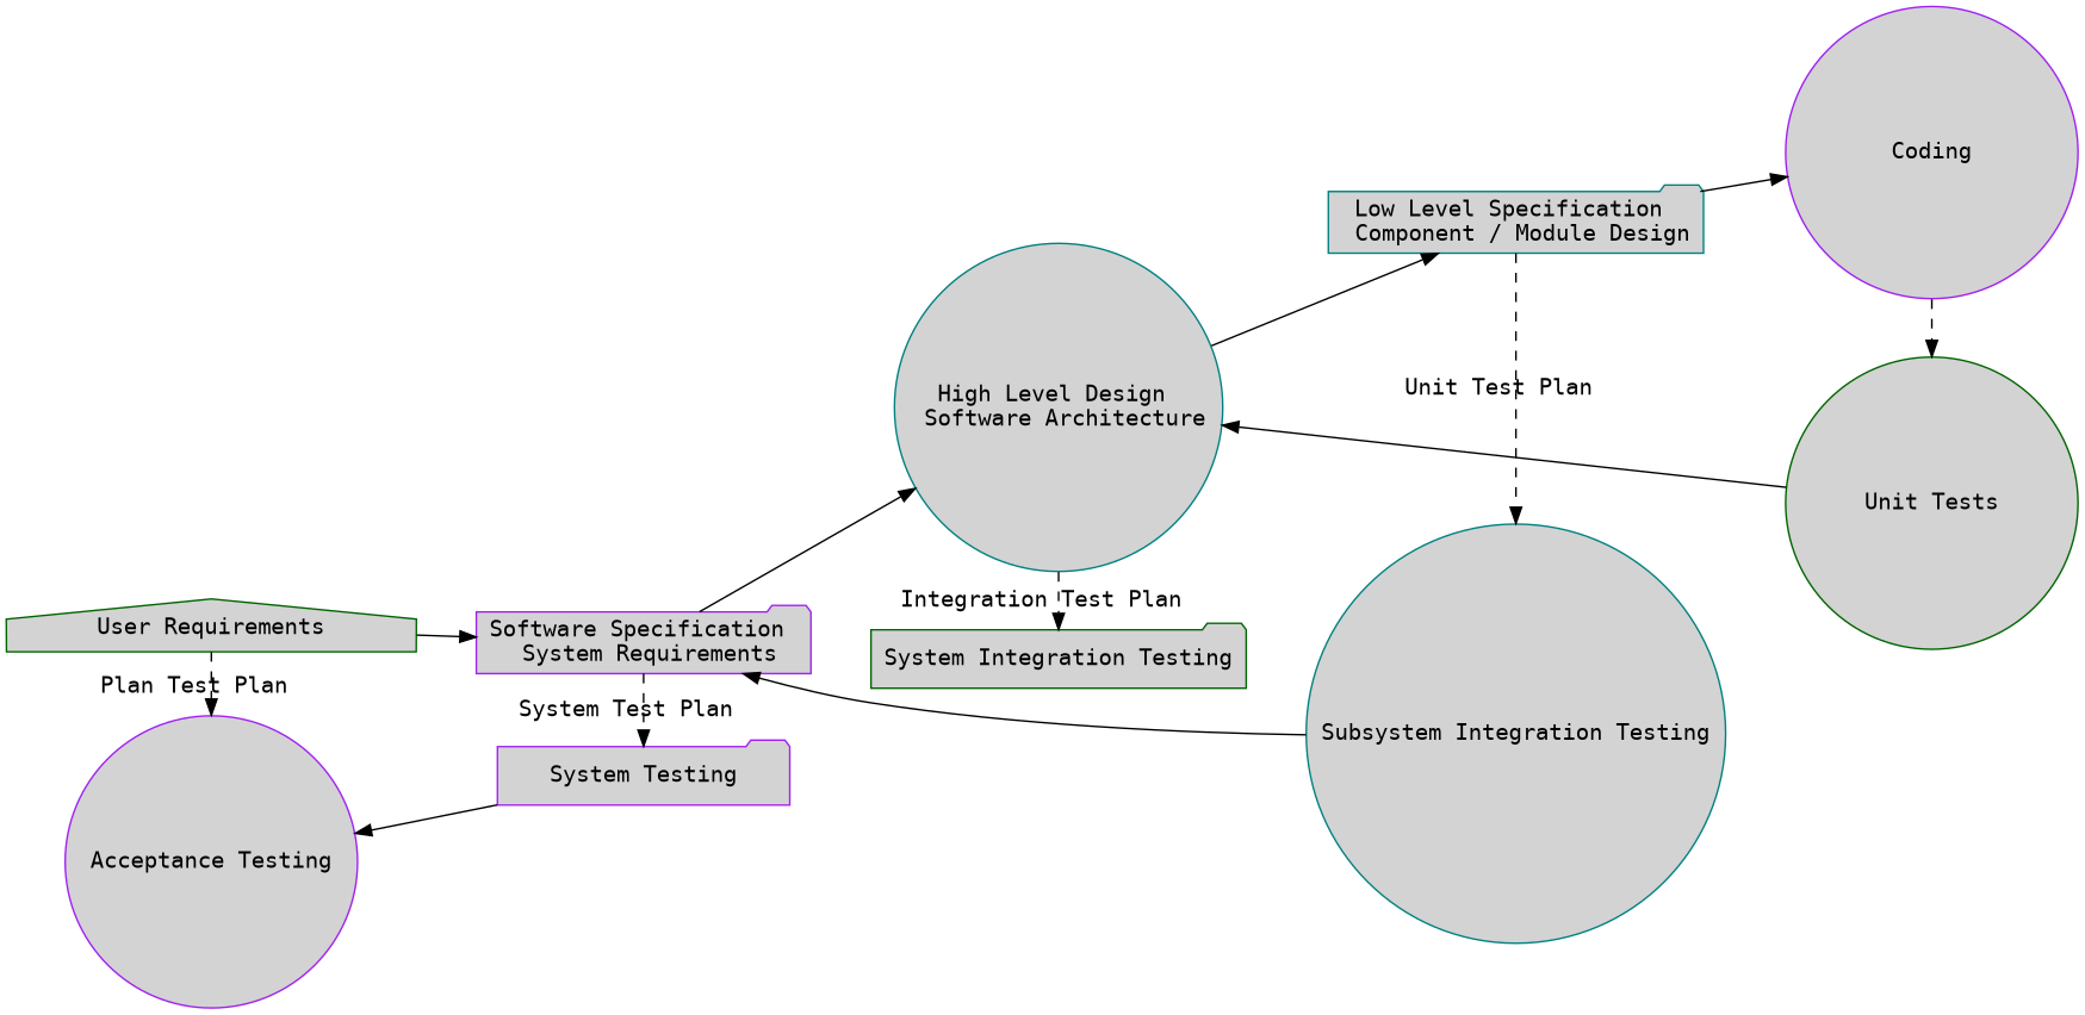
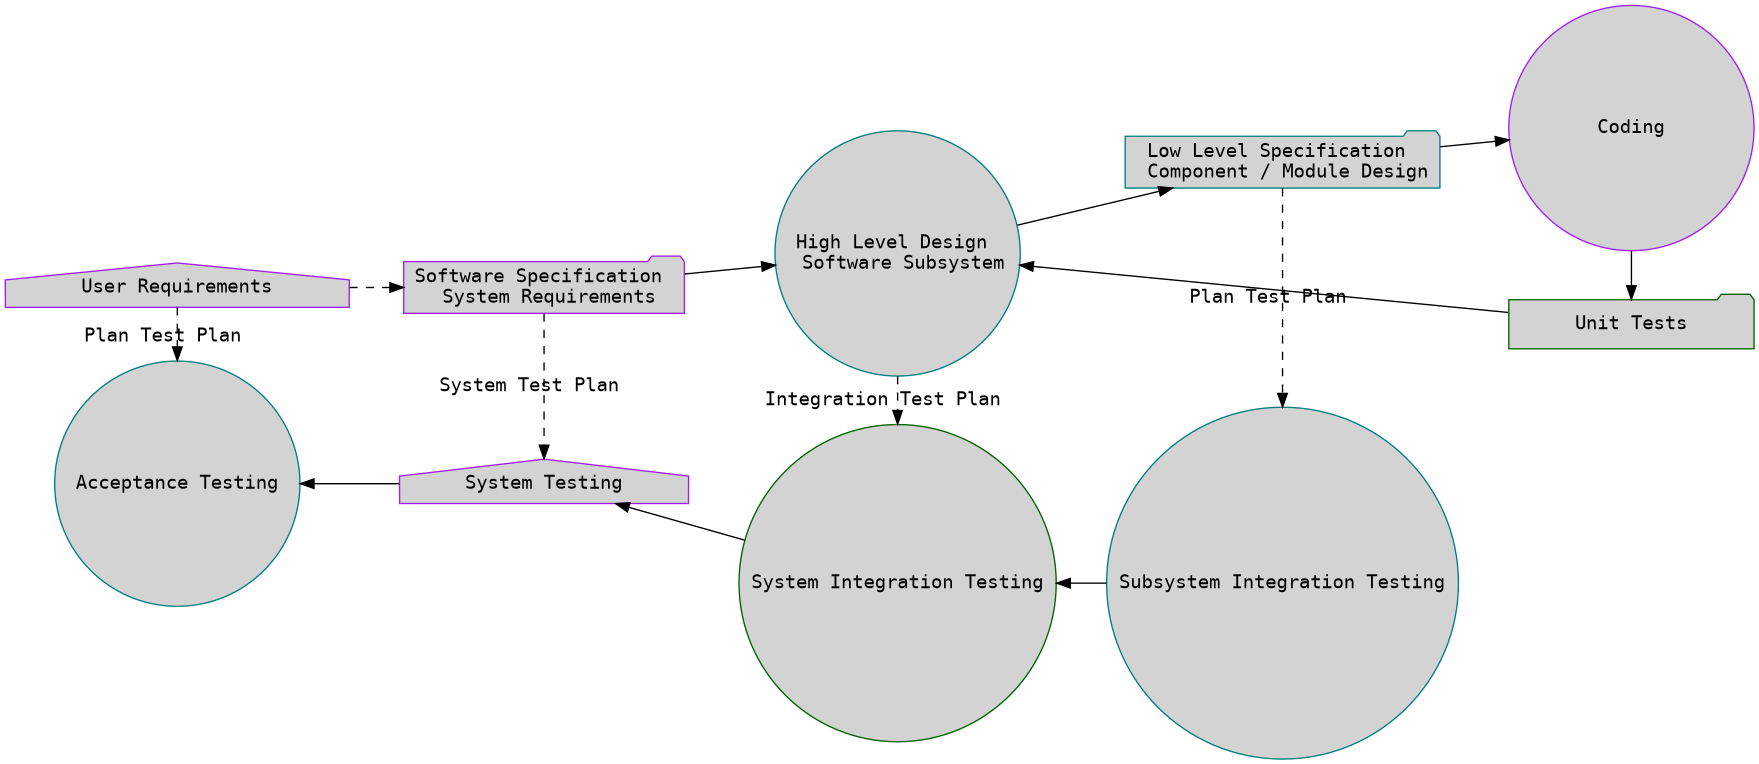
  graph {
    fontname="DejaVu Sans Mono"
    rankdir=LR
    node [color=purple fillcolor=lightgrey fontname="DejaVu Sans Mono" shape=circle style=filled]
    edge [dir=forward fontname="DejaVu Sans Mono"]
-   n1 [color=darkgreen label="User Requirements" shape=house width=2.5]
-   n2 [label="Acceptance Testing" width=2.5]
+   n1 [label="User Requirements" shape=house width=2.5]
+   n2 [color=teal label="Acceptance Testing" width=2.5]
    n3 [label="Software Specification \n System Requirements" shape=folder width=2.5]
-   n4 [label="System Testing" shape=folder width=2.5]
-   n5 [color=teal label="High Level Design \n Software Architecture" width=2.5]
-   n6 [color=darkgreen label="System Integration Testing" shape=folder width=2.5]
+   n4 [label="System Testing" shape=house width=2.5]
+   n5 [color=teal label="High Level Design \n Software Subsystem" width=2.5]
+   n6 [color=darkgreen label="System Integration Testing" width=2.5]
    n7 [color=teal label="Low Level Specification \n Component / Module Design" shape=folder width=2.5]
    n8 [color=teal label="Subsystem Integration Testing" width=2.5]
    n9 [label=Coding width=2.5]
-   n10 [color=darkgreen label="Unit Tests" width=2.5]
+   n10 [color=darkgreen label="Unit Tests" shape=folder width=2.5]
    subgraph sub_1 {
      rank=same
      n1
      n2
    }
    subgraph sub_2 {
      rank=same
      n3
      n4
    }
    subgraph sub_3 {
      rank=same
      n5
      n6
    }
    subgraph sub_4 {
      rank=same
      n7
      n8
    }
    subgraph sub_5 {
      rank=same
      n9
      n10
    }
    n1 -- n2 [label="Plan Test Plan" style=dashed]
-   n1 -- n3
+   n1 -- n3 [style=dashed]
    n3 -- n4 [label="System Test Plan" style=dashed]
    n3 -- n5
    n4 -- n2
    n5 -- n6 [label="Integration Test Plan" style=dashed]
    n5 -- n7
-   n7 -- n8 [label="Unit Test Plan" style=dashed]
+   n6 -- n4
+   n7 -- n8 [label="Plan Test Plan" style=dashed]
    n7 -- n9
-   n8 -- n3
-   n9 -- n10 [style=dashed]
+   n8 -- n6
+   n9 -- n10
    n10 -- n5
  }
